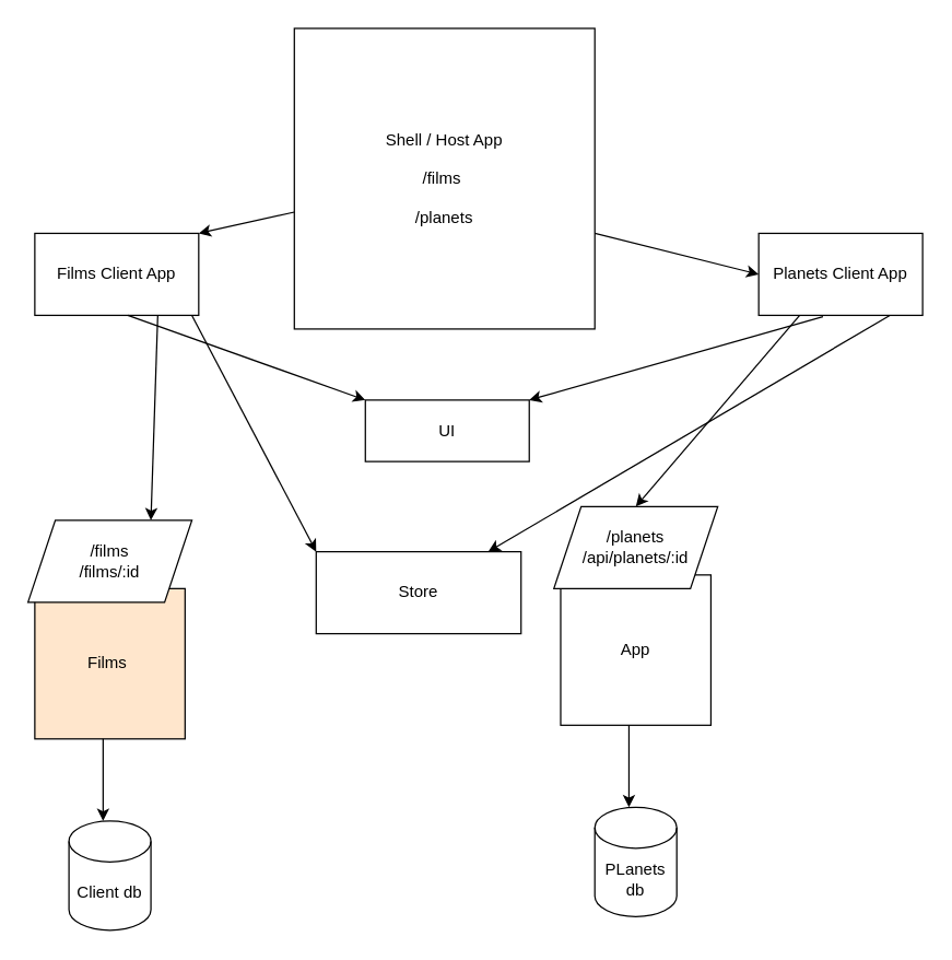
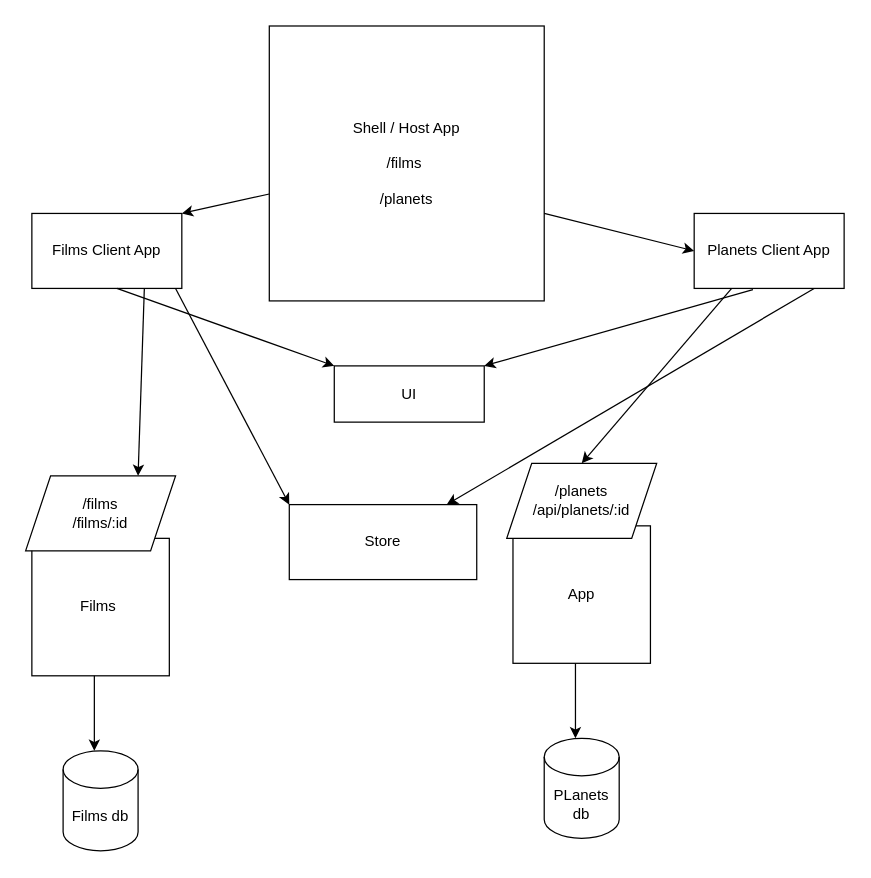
  <mxCell id="0" />
  <mxCell id="1" parent="0" />
- <mxCell id="2" value="Films&amp;nbsp;" style="whiteSpace=wrap;html=1;aspect=fixed;fillColor=#ffe6cc;" parent="1" vertex="1"><mxGeometry x="25" y="430" width="110" height="110" as="geometry" /></mxCell>
- <mxCell id="3" value="Client db" style="shape=cylinder3;whiteSpace=wrap;html=1;boundedLbl=1;backgroundOutline=1;size=15;" parent="1" vertex="1"><mxGeometry x="50" y="600" width="60" height="80" as="geometry" /></mxCell>
+ <mxCell id="2" value="Films&amp;nbsp;" style="whiteSpace=wrap;html=1;aspect=fixed;" parent="1" vertex="1"><mxGeometry x="25" y="430" width="110" height="110" as="geometry" /></mxCell>
+ <mxCell id="3" value="Films db" style="shape=cylinder3;whiteSpace=wrap;html=1;boundedLbl=1;backgroundOutline=1;size=15;" parent="1" vertex="1"><mxGeometry x="50" y="600" width="60" height="80" as="geometry" /></mxCell>
  <mxCell id="4" value="" style="endArrow=classic;html=1;" parent="1" edge="1"><mxGeometry width="50" height="50" relative="1" as="geometry"><mxPoint x="75" y="540" as="sourcePoint" /><mxPoint x="75" y="600" as="targetPoint" /><Array as="points"><mxPoint x="75" y="570" /></Array></mxGeometry></mxCell>
  <mxCell id="5" value="/films&lt;br&gt;/films/:id" style="shape=parallelogram;perimeter=parallelogramPerimeter;whiteSpace=wrap;html=1;fixedSize=1;" parent="1" vertex="1"><mxGeometry x="20" y="380" width="120" height="60" as="geometry" /></mxCell>
  <mxCell id="6" value="App" style="whiteSpace=wrap;html=1;aspect=fixed;" parent="1" vertex="1"><mxGeometry x="410" y="420" width="110" height="110" as="geometry" /></mxCell>
  <mxCell id="7" value="" style="endArrow=classic;html=1;" parent="1" edge="1"><mxGeometry width="50" height="50" relative="1" as="geometry"><mxPoint x="460" y="530" as="sourcePoint" /><mxPoint x="460" y="590" as="targetPoint" /><Array as="points"><mxPoint x="460" y="560" /></Array></mxGeometry></mxCell>
  <mxCell id="8" value="/planets&lt;br&gt;/api/planets/:id" style="shape=parallelogram;perimeter=parallelogramPerimeter;whiteSpace=wrap;html=1;fixedSize=1;" parent="1" vertex="1"><mxGeometry x="405" y="370" width="120" height="60" as="geometry" /></mxCell>
  <mxCell id="9" value="PLanets db" style="shape=cylinder3;whiteSpace=wrap;html=1;boundedLbl=1;backgroundOutline=1;size=15;" parent="1" vertex="1"><mxGeometry x="435" y="590" width="60" height="80" as="geometry" /></mxCell>
  <mxCell id="10" value="Shell / Host App&lt;br&gt;&lt;br&gt;/films&amp;nbsp;&lt;br&gt;&lt;br&gt;/planets" style="whiteSpace=wrap;html=1;aspect=fixed;" parent="1" vertex="1"><mxGeometry x="215" y="20" width="220" height="220" as="geometry" /></mxCell>
  <mxCell id="11" value="" style="endArrow=classic;html=1;entryX=0.75;entryY=0;entryDx=0;entryDy=0;exitX=0.75;exitY=1;exitDx=0;exitDy=0;" parent="1" source="13" target="5" edge="1"><mxGeometry width="50" height="50" relative="1" as="geometry"><mxPoint x="265" y="240" as="sourcePoint" /><mxPoint x="315" y="190" as="targetPoint" /></mxGeometry></mxCell>
  <mxCell id="12" value="" style="endArrow=classic;html=1;entryX=0.5;entryY=0;entryDx=0;entryDy=0;exitX=0.25;exitY=1;exitDx=0;exitDy=0;" parent="1" source="14" target="8" edge="1"><mxGeometry width="50" height="50" relative="1" as="geometry"><mxPoint x="400" y="240" as="sourcePoint" /><mxPoint x="245" y="380" as="targetPoint" /><Array as="points" /></mxGeometry></mxCell>
  <mxCell id="13" value="Films Client App" style="whiteSpace=wrap;html=1;" parent="1" vertex="1"><mxGeometry x="25" y="170" width="120" height="60" as="geometry" /></mxCell>
  <mxCell id="14" value="Planets Client App" style="whiteSpace=wrap;html=1;" parent="1" vertex="1"><mxGeometry x="555" y="170" width="120" height="60" as="geometry" /></mxCell>
  <mxCell id="15" value="" style="endArrow=classic;html=1;entryX=1;entryY=0;entryDx=0;entryDy=0;" parent="1" source="10" target="13" edge="1"><mxGeometry width="50" height="50" relative="1" as="geometry"><mxPoint x="135" y="160" as="sourcePoint" /><mxPoint x="185" y="110" as="targetPoint" /></mxGeometry></mxCell>
  <mxCell id="16" value="" style="endArrow=classic;html=1;entryX=0;entryY=0.5;entryDx=0;entryDy=0;" parent="1" target="14" edge="1"><mxGeometry width="50" height="50" relative="1" as="geometry"><mxPoint x="435" y="170.004" as="sourcePoint" /><mxPoint x="365" y="185.56" as="targetPoint" /></mxGeometry></mxCell>
  <mxCell id="17" value="Store" style="rounded=0;whiteSpace=wrap;html=1;" parent="1" vertex="1"><mxGeometry x="231" y="403" width="150" height="60" as="geometry" /></mxCell>
  <mxCell id="18" value="" style="endArrow=classic;html=1;exitX=0.75;exitY=1;exitDx=0;exitDy=0;" parent="1" target="17" edge="1"><mxGeometry width="50" height="50" relative="1" as="geometry"><mxPoint x="651" y="230" as="sourcePoint" /><mxPoint x="646" y="380" as="targetPoint" /></mxGeometry></mxCell>
  <mxCell id="19" value="" style="endArrow=classic;html=1;exitX=0.75;exitY=1;exitDx=0;exitDy=0;entryX=0;entryY=0;entryDx=0;entryDy=0;" parent="1" target="17" edge="1"><mxGeometry width="50" height="50" relative="1" as="geometry"><mxPoint x="140" y="230" as="sourcePoint" /><mxPoint x="206.857" y="347" as="targetPoint" /></mxGeometry></mxCell>
  <mxCell id="20" value="UI" style="rounded=0;whiteSpace=wrap;html=1;" parent="1" vertex="1"><mxGeometry x="267" y="292" width="120" height="45" as="geometry" /></mxCell>
  <mxCell id="21" value="" style="endArrow=classic;html=1;exitX=0.392;exitY=1.017;exitDx=0;exitDy=0;exitPerimeter=0;entryX=1;entryY=0;entryDx=0;entryDy=0;" parent="1" source="14" target="20" edge="1"><mxGeometry width="50" height="50" relative="1" as="geometry"><mxPoint x="596" y="328.76" as="sourcePoint" /><mxPoint x="355" y="380.003" as="targetPoint" /></mxGeometry></mxCell>
  <mxCell id="22" value="" style="endArrow=classic;html=1;exitX=0.392;exitY=1.017;exitDx=0;exitDy=0;exitPerimeter=0;entryX=0;entryY=0;entryDx=0;entryDy=0;" parent="1" target="20" edge="1"><mxGeometry width="50" height="50" relative="1" as="geometry"><mxPoint x="93.04" y="230" as="sourcePoint" /><mxPoint x="-154" y="378.983" as="targetPoint" /></mxGeometry></mxCell>
